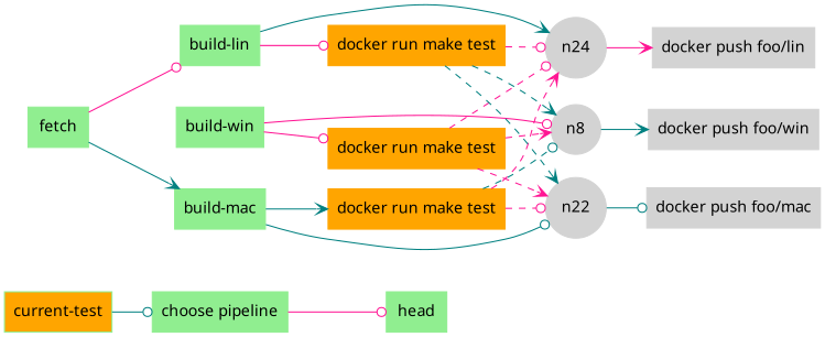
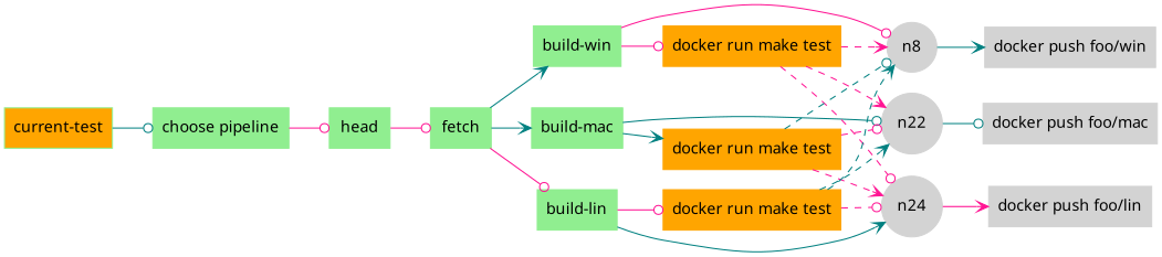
  digraph {
    fontname="ui-system,sans-serif"
    rankdir=LR
    node [color="#90ee90" fillcolor="#90ee90" fontname="ui-system,sans-serif" shape=box style=filled]
    edge [arrowhead=odot color=deeppink fontname="ui-system,sans-serif"]
    n3 [fillcolor="#ffa500" label="current-test"]
    n2 [label="choose pipeline"]
    n16 [label=head]
    n15 [label=fetch]
    n14 [label="build-win"]
    n18 [label="build-mac"]
    n20 [label="build-lin"]
    n13 [color="#ffa500" fillcolor="#ffa500" label="docker run make test"]
    n8 [color="#d3d3d3" fillcolor="#d3d3d3" shape=circle]
    n22 [color="#d3d3d3" fillcolor="#d3d3d3" shape=circle]
    n17 [color="#ffa500" fillcolor="#ffa500" label="docker run make test"]
    n24 [color="#d3d3d3" fillcolor="#d3d3d3" shape=circle]
    n19 [color="#ffa500" fillcolor="#ffa500" label="docker run make test"]
    n7 [color="#d3d3d3" fillcolor="#d3d3d3" label="docker push foo/win"]
    n21 [color="#d3d3d3" fillcolor="#d3d3d3" label="docker push foo/mac"]
    n23 [color="#d3d3d3" fillcolor="#d3d3d3" label="docker push foo/lin"]
    n3 -> n2 [color=teal]
    n2 -> n16
+   n16 -> n15
+   n15 -> n14 [arrowhead=vee color=teal]
    n15 -> n18 [arrowhead=vee color=teal]
    n15 -> n20
    n14 -> n13
    n14 -> n8
    n18 -> n22 [color=teal]
    n18 -> n17 [arrowhead=vee color=teal]
    n20 -> n24 [arrowhead=vee color=teal]
    n20 -> n19
    n13 -> n8 [arrowhead=vee style=dashed]
    n13 -> n22 [arrowhead=vee style=dashed]
    n13 -> n24 [style=dashed]
    n8 -> n7 [arrowhead=vee color=teal]
    n22 -> n21 [color=teal]
    n17 -> n8 [color=teal style=dashed]
    n17 -> n22 [style=dashed]
    n17 -> n24 [arrowhead=vee style=dashed]
    n24 -> n23 [arrowhead=vee]
    n19 -> n8 [arrowhead=vee color=teal style=dashed]
    n19 -> n22 [arrowhead=vee color=teal style=dashed]
    n19 -> n24 [style=dashed]
  }
